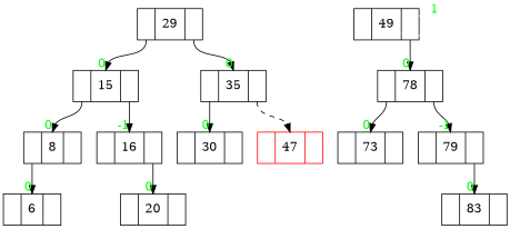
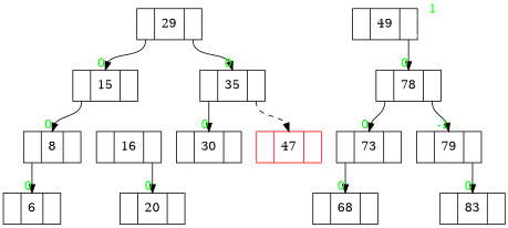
  digraph {
    node [shape=record]
    edge [fontcolor=green headlabel="   0" headport=c tailport=r]
    n1 [label=" <l> | <c> 6  | <r> "]
    n2 [label=" <l> | <c> 8  | <r> "]
    n3 [label=" <l> | <c> 15 | <r> "]
    n4 [label=" <l> | <c> 16 | <r> "]
    n5 [label=" <l> | <c> 20 | <r> "]
    n6 [label=" <l> | <c> 29 | <r> "]
    n7 [label=" <l> | <c> 35 | <r> "]
    n8 [label=" <l> | <c> 30 | <r> "]
    n9 [color=red label=" <l> | <c> 47 | <r> "]
    n10 [label=" <l> | <c> 49 | <r> "]
    n11 [label=" <l> | <c> 78 | <r> "]
    n12 [label=" <l> | <c> 73 | <r> "]
    n13 [label=" <l> | <c> 79 | <r> "]
+   n14 [label=" <l> | <c> 68 | <r> "]
    n15 [label=" <l> | <c> 83 | <r> "]
    n2 -> n1 [tailport=l]
    n3 -> n2 [tailport=l]
-   n3 -> n4 [headlabel="  -1"]
    n4 -> n5
    n6 -> n3 [tailport=l]
    n6 -> n7
    n7 -> n8 [tailport=l]
    n7 -> n9 [style=dashed fontcolor="" headlabel=""]
    n10 -> n10 [arrowsize=0 color=white taillabel="   1" headlabel=""]
    n10 -> n11
    n11 -> n12 [tailport=l]
    n11 -> n13 [headlabel="  -1"]
+   n12 -> n14 [tailport=l]
    n13 -> n15
  }
